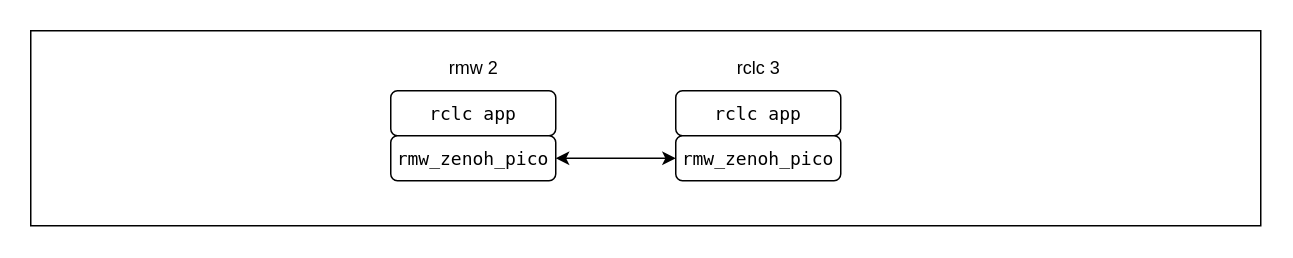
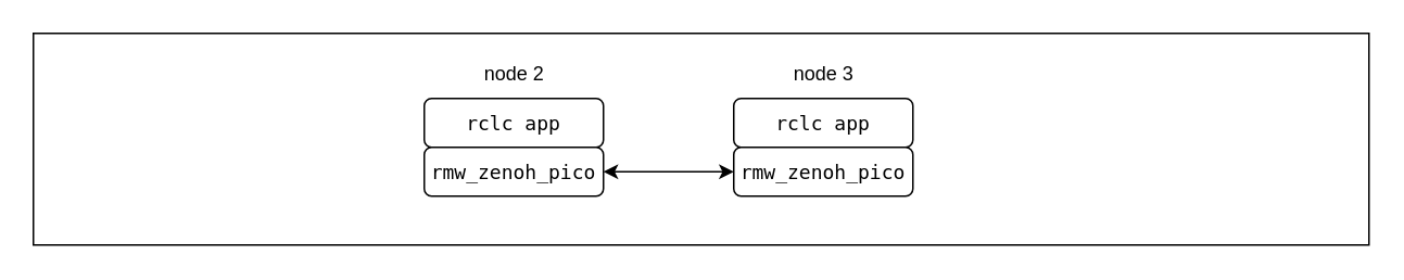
  <mxCell id="0" />
  <mxCell id="1" parent="0" />
  <mxCell id="2" value="" style="rounded=0;whiteSpace=wrap;html=1;" vertex="1" parent="1"><mxGeometry y="20" width="820" height="130" as="geometry" x="20" /></mxCell>
  <mxCell id="3" value="&lt;div style=&quot;background-color: rgb(255, 255, 255); font-family: &amp;quot;Droid Sans Mono&amp;quot;, &amp;quot;monospace&amp;quot;, monospace; line-height: 16px; white-space: pre;&quot;&gt;&lt;span&gt;&lt;font style=&quot;color: rgb(0, 0, 0);&quot;&gt;rclc app&lt;/font&gt;&lt;/span&gt;&lt;/div&gt;" style="rounded=1;whiteSpace=wrap;html=1;" parent="1" vertex="1"><mxGeometry x="260" y="60" width="110" height="30" as="geometry" /></mxCell>
  <mxCell id="4" style="edgeStyle=none;html=1;exitX=1;exitY=0.5;exitDx=0;exitDy=0;entryX=0;entryY=0.5;entryDx=0;entryDy=0;startArrow=classic;startFill=1;" parent="1" source="5" target="8" edge="1"><mxGeometry relative="1" as="geometry" /></mxCell>
  <mxCell id="5" value="&lt;div style=&quot;background-color: rgb(255, 255, 255); font-family: &amp;quot;Droid Sans Mono&amp;quot;, &amp;quot;monospace&amp;quot;, monospace; line-height: 16px; white-space: pre;&quot;&gt;&lt;font color=&quot;#000000&quot;&gt;rmw_zenoh_pico&lt;/font&gt;&lt;/div&gt;" style="rounded=1;whiteSpace=wrap;html=1;" parent="1" vertex="1"><mxGeometry x="260" y="90" width="110" height="30" as="geometry" /></mxCell>
- <mxCell id="6" value="rmw 2" style="text;html=1;align=center;verticalAlign=middle;resizable=0;points=[];autosize=1;strokeColor=none;fillColor=none;" parent="1" vertex="1"><mxGeometry x="285" y="30" width="60" height="30" as="geometry" /></mxCell>
+ <mxCell id="6" value="node 2" style="text;html=1;align=center;verticalAlign=middle;resizable=0;points=[];autosize=1;strokeColor=none;fillColor=none;" parent="1" vertex="1"><mxGeometry x="285" y="30" width="60" height="30" as="geometry" /></mxCell>
  <mxCell id="7" value="&lt;div style=&quot;background-color: rgb(255, 255, 255); font-family: &amp;quot;Droid Sans Mono&amp;quot;, &amp;quot;monospace&amp;quot;, monospace; line-height: 16px; white-space: pre;&quot;&gt;&lt;span&gt;&lt;font style=&quot;color: rgb(0, 0, 0);&quot;&gt;rclc app&lt;/font&gt;&lt;/span&gt;&lt;/div&gt;" style="rounded=1;whiteSpace=wrap;html=1;" parent="1" vertex="1"><mxGeometry x="450" y="60" width="110" height="30" as="geometry" /></mxCell>
  <mxCell id="8" value="&lt;div style=&quot;background-color: rgb(255, 255, 255); font-family: &amp;quot;Droid Sans Mono&amp;quot;, &amp;quot;monospace&amp;quot;, monospace; line-height: 16px; white-space: pre;&quot;&gt;&lt;font color=&quot;#000000&quot;&gt;rmw_zenoh_pico&lt;/font&gt;&lt;/div&gt;" style="rounded=1;whiteSpace=wrap;html=1;" parent="1" vertex="1"><mxGeometry x="450" y="90" width="110" height="30" as="geometry" /></mxCell>
- <mxCell id="9" value="rclc 3" style="text;html=1;align=center;verticalAlign=middle;resizable=0;points=[];autosize=1;strokeColor=none;fillColor=none;" parent="1" vertex="1"><mxGeometry x="475" y="30" width="60" height="30" as="geometry" /></mxCell>
+ <mxCell id="9" value="node 3" style="text;html=1;align=center;verticalAlign=middle;resizable=0;points=[];autosize=1;strokeColor=none;fillColor=none;" parent="1" vertex="1"><mxGeometry x="475" y="30" width="60" height="30" as="geometry" /></mxCell>
